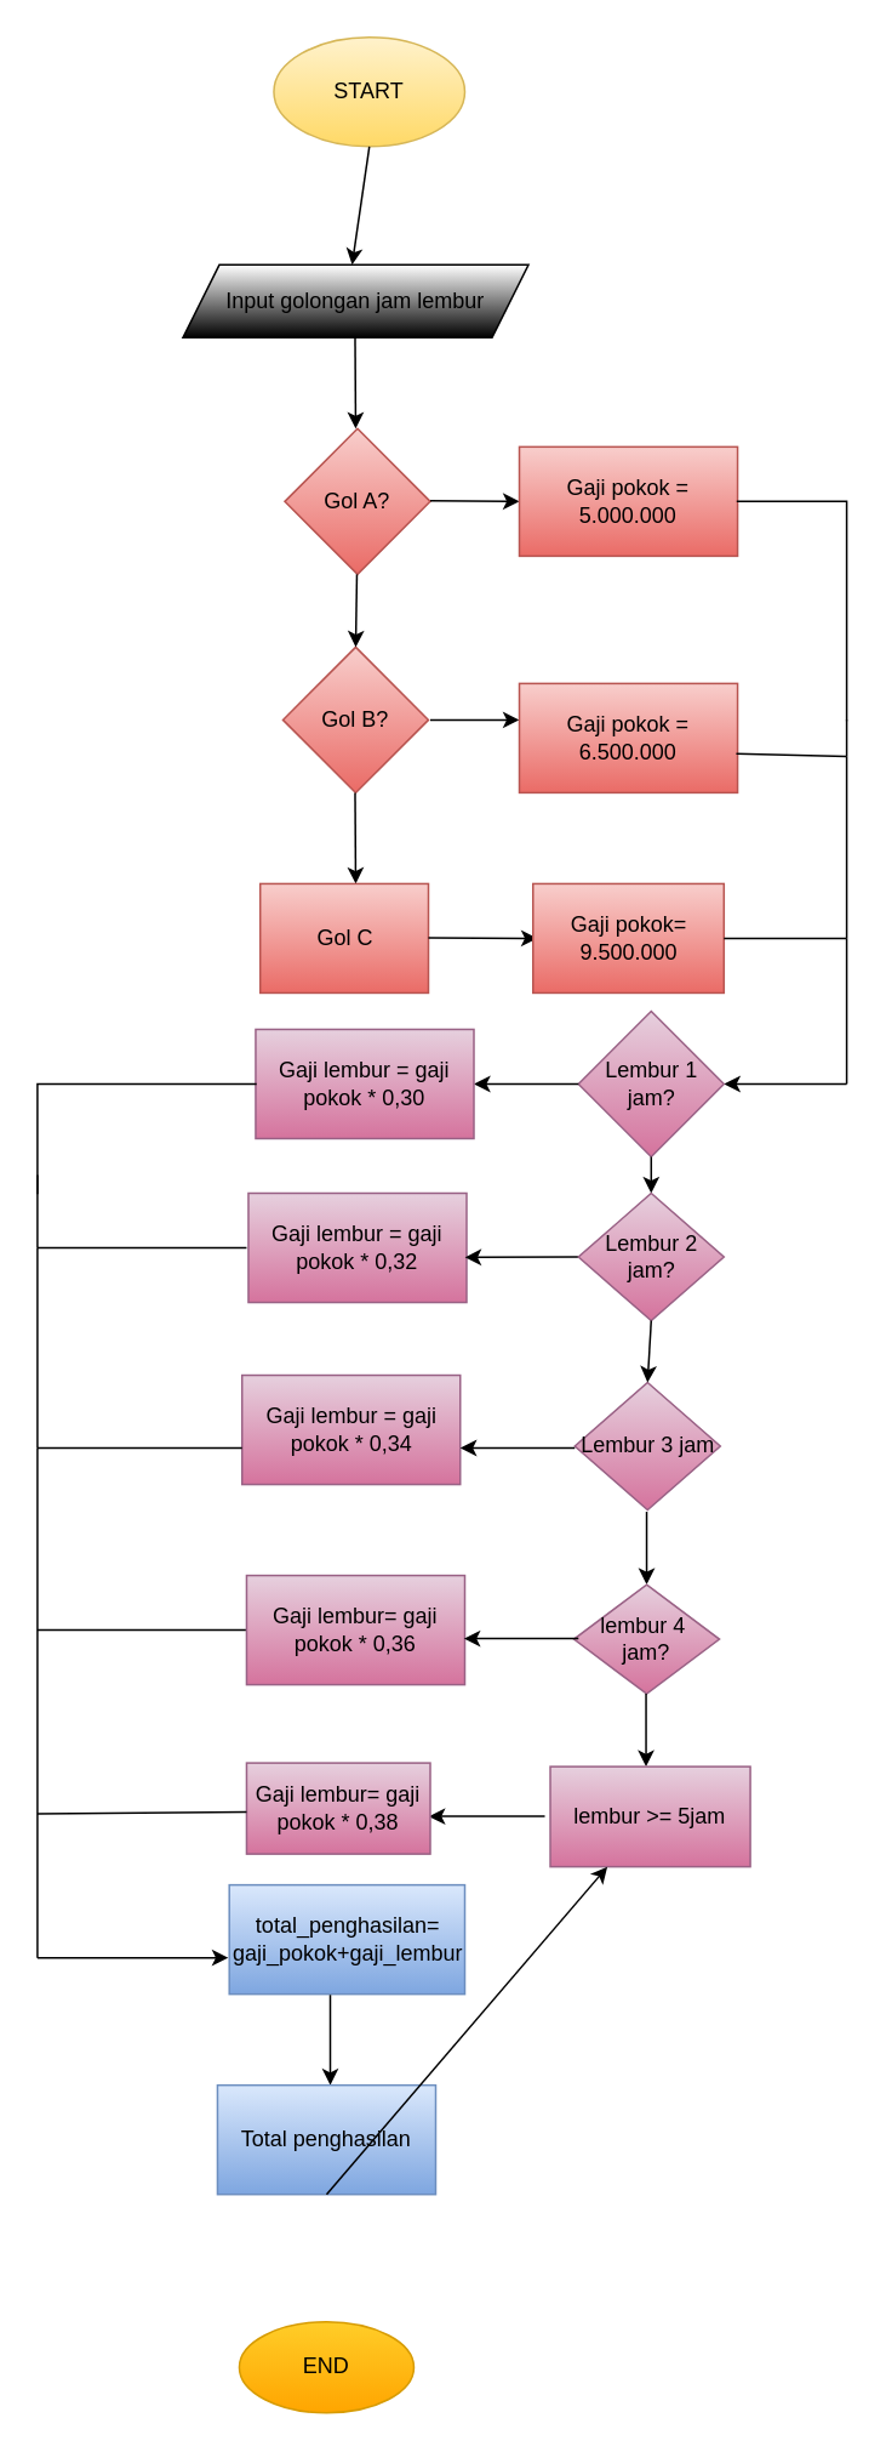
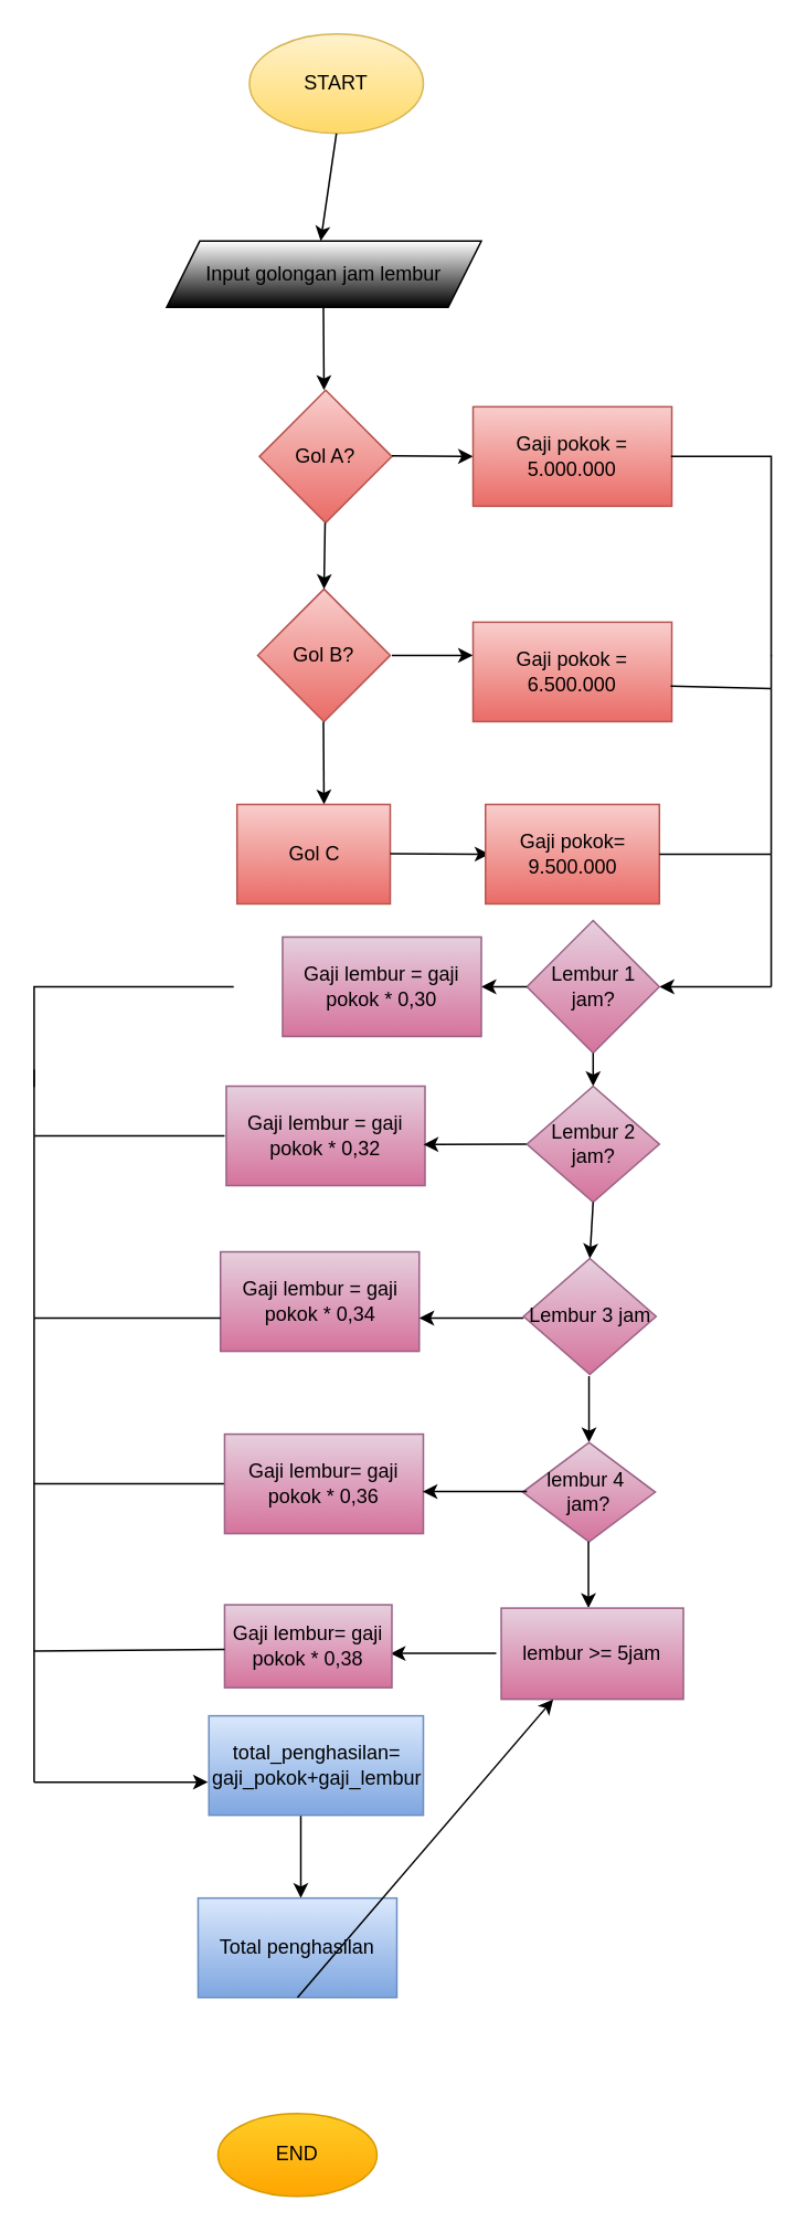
  <mxCell id="0" />
  <mxCell id="1" parent="0" />
  <mxCell id="2" value="START" style="ellipse;whiteSpace=wrap;html=1;gradientColor=#ffd966;fillColor=#fff2cc;strokeColor=#d6b656;" vertex="1" parent="1"><mxGeometry x="150" y="20" width="105" height="60" as="geometry" /></mxCell>
  <mxCell id="3" value="Input golongan jam lembur" style="shape=parallelogram;perimeter=parallelogramPerimeter;whiteSpace=wrap;html=1;fixedSize=1;gradientColor=default;" vertex="1" parent="1"><mxGeometry x="100" y="145" width="190" height="40" as="geometry" /></mxCell>
  <mxCell id="4" value="" style="endArrow=classic;html=1;rounded=0;exitX=0.5;exitY=1;exitDx=0;exitDy=0;" edge="1" parent="1" source="2"><mxGeometry width="50" height="50" relative="1" as="geometry"><mxPoint x="154" y="165" as="sourcePoint" /><mxPoint x="193" y="145" as="targetPoint" /></mxGeometry></mxCell>
  <mxCell id="5" value="Gol A?" style="rhombus;whiteSpace=wrap;html=1;fillColor=#f8cecc;gradientColor=#ea6b66;strokeColor=#b85450;" vertex="1" parent="1"><mxGeometry x="156" y="235" width="80" height="80" as="geometry" /></mxCell>
  <mxCell id="6" value="" style="endArrow=classic;html=1;rounded=0;exitX=0.5;exitY=1;exitDx=0;exitDy=0;" edge="1" parent="1"><mxGeometry width="50" height="50" relative="1" as="geometry"><mxPoint x="194.67" y="185" as="sourcePoint" /><mxPoint x="195" y="235" as="targetPoint" /></mxGeometry></mxCell>
  <mxCell id="7" value="" style="endArrow=classic;html=1;rounded=0;" edge="1" parent="1"><mxGeometry width="50" height="50" relative="1" as="geometry"><mxPoint x="236" y="274.67" as="sourcePoint" /><mxPoint x="285" y="275" as="targetPoint" /></mxGeometry></mxCell>
  <mxCell id="8" value="Gaji pokok = 5.000.000" style="rounded=0;whiteSpace=wrap;html=1;fillColor=#f8cecc;gradientColor=#ea6b66;strokeColor=#b85450;" vertex="1" parent="1"><mxGeometry x="285" y="245" width="120" height="60" as="geometry" /></mxCell>
  <mxCell id="9" value="" style="shape=partialRectangle;whiteSpace=wrap;html=1;bottom=0;right=0;fillColor=none;rotation=-180;direction=north;" vertex="1" parent="1"><mxGeometry x="405" y="275" width="60" height="120" as="geometry" /></mxCell>
  <mxCell id="10" value="Gol B?" style="rhombus;whiteSpace=wrap;html=1;fillColor=#f8cecc;gradientColor=#ea6b66;strokeColor=#b85450;" vertex="1" parent="1"><mxGeometry x="155" y="355" width="80" height="80" as="geometry" /></mxCell>
  <mxCell id="11" value="" style="endArrow=classic;html=1;rounded=0;exitX=0.5;exitY=1;exitDx=0;exitDy=0;" edge="1" parent="1"><mxGeometry width="50" height="50" relative="1" as="geometry"><mxPoint x="195.67" y="315" as="sourcePoint" /><mxPoint x="195" y="355" as="targetPoint" /></mxGeometry></mxCell>
  <mxCell id="12" value="" style="endArrow=classic;html=1;rounded=0;" edge="1" parent="1"><mxGeometry width="50" height="50" relative="1" as="geometry"><mxPoint x="236" y="395" as="sourcePoint" /><mxPoint x="285" y="395" as="targetPoint" /></mxGeometry></mxCell>
  <mxCell id="13" value="Gaji pokok = 6.500.000" style="rounded=0;whiteSpace=wrap;html=1;fillColor=#f8cecc;gradientColor=#ea6b66;strokeColor=#b85450;" vertex="1" parent="1"><mxGeometry x="285" y="375" width="120" height="60" as="geometry" /></mxCell>
  <mxCell id="14" value="" style="endArrow=none;html=1;rounded=0;" edge="1" parent="1"><mxGeometry width="50" height="50" relative="1" as="geometry"><mxPoint x="465" y="415" as="sourcePoint" /><mxPoint x="465" y="395" as="targetPoint" /></mxGeometry></mxCell>
  <mxCell id="15" value="" style="endArrow=none;html=1;rounded=0;exitX=0.994;exitY=0.644;exitDx=0;exitDy=0;exitPerimeter=0;" edge="1" parent="1" source="13"><mxGeometry width="50" height="50" relative="1" as="geometry"><mxPoint x="440" y="522" as="sourcePoint" /><mxPoint x="465" y="415" as="targetPoint" /></mxGeometry></mxCell>
  <mxCell id="16" value="" style="endArrow=classic;html=1;rounded=0;exitX=0.5;exitY=1;exitDx=0;exitDy=0;" edge="1" parent="1"><mxGeometry width="50" height="50" relative="1" as="geometry"><mxPoint x="194.67" y="435" as="sourcePoint" /><mxPoint x="195" y="485" as="targetPoint" /></mxGeometry></mxCell>
  <mxCell id="17" value="Gol C" style="rounded=0;whiteSpace=wrap;html=1;fillColor=#f8cecc;gradientColor=#ea6b66;strokeColor=#b85450;" vertex="1" parent="1"><mxGeometry x="142.5" y="485" width="92.5" height="60" as="geometry" /></mxCell>
  <mxCell id="18" value="" style="endArrow=classic;html=1;rounded=0;" edge="1" parent="1"><mxGeometry width="50" height="50" relative="1" as="geometry"><mxPoint x="235" y="514.67" as="sourcePoint" /><mxPoint x="295" y="515" as="targetPoint" /></mxGeometry></mxCell>
  <mxCell id="19" value="Gaji pokok= 9.500.000" style="rounded=0;whiteSpace=wrap;html=1;fillColor=#f8cecc;gradientColor=#ea6b66;strokeColor=#b85450;" vertex="1" parent="1"><mxGeometry x="292.5" y="485" width="105" height="60" as="geometry" /></mxCell>
  <mxCell id="20" value="" style="endArrow=none;html=1;rounded=0;" edge="1" parent="1"><mxGeometry width="50" height="50" relative="1" as="geometry"><mxPoint x="465" y="515" as="sourcePoint" /><mxPoint x="465" y="415" as="targetPoint" /></mxGeometry></mxCell>
  <mxCell id="21" value="" style="endArrow=none;html=1;rounded=0;exitX=1;exitY=0.5;exitDx=0;exitDy=0;" edge="1" parent="1" source="19"><mxGeometry width="50" height="50" relative="1" as="geometry"><mxPoint x="445" y="685" as="sourcePoint" /><mxPoint x="465" y="515" as="targetPoint" /></mxGeometry></mxCell>
  <mxCell id="22" value="" style="endArrow=none;html=1;rounded=0;" edge="1" parent="1"><mxGeometry width="50" height="50" relative="1" as="geometry"><mxPoint x="465" y="595" as="sourcePoint" /><mxPoint x="465" y="515" as="targetPoint" /></mxGeometry></mxCell>
  <mxCell id="23" value="" style="endArrow=classic;html=1;rounded=0;" edge="1" parent="1"><mxGeometry width="50" height="50" relative="1" as="geometry"><mxPoint x="465" y="595" as="sourcePoint" /><mxPoint x="397.5" y="595" as="targetPoint" /></mxGeometry></mxCell>
  <mxCell id="24" value="Lembur 1 jam?" style="rhombus;whiteSpace=wrap;html=1;fillColor=#e6d0de;gradientColor=#d5739d;strokeColor=#996185;" vertex="1" parent="1"><mxGeometry x="317.5" y="555" width="80" height="80" as="geometry" /></mxCell>
  <mxCell id="25" value="" style="endArrow=classic;html=1;rounded=0;entryX=1;entryY=0.5;entryDx=0;entryDy=0;" edge="1" parent="1" source="24" target="26"><mxGeometry width="50" height="50" relative="1" as="geometry"><mxPoint x="225" y="775" as="sourcePoint" /><mxPoint x="265" y="735" as="targetPoint" /></mxGeometry></mxCell>
- <mxCell id="26" value="Gaji lembur = gaji pokok * 0,30" style="rounded=0;whiteSpace=wrap;html=1;fillColor=#e6d0de;gradientColor=#d5739d;strokeColor=#996185;" vertex="1" parent="1"><mxGeometry x="140" y="565" width="120" height="60" as="geometry" /></mxCell>
+ <mxCell id="26" value="Gaji lembur = gaji pokok * 0,30" style="rounded=0;whiteSpace=wrap;html=1;fillColor=#e6d0de;gradientColor=#d5739d;strokeColor=#996185;" vertex="1" parent="1"><mxGeometry x="170" y="565" width="120" height="60" as="geometry" /></mxCell>
  <mxCell id="27" value="" style="shape=partialRectangle;whiteSpace=wrap;html=1;bottom=0;right=0;fillColor=none;" vertex="1" parent="1"><mxGeometry x="20" y="595" width="120" height="60" as="geometry" /></mxCell>
  <mxCell id="28" value="Gaji lembur = gaji pokok * 0,32" style="rounded=0;whiteSpace=wrap;html=1;fillColor=#e6d0de;gradientColor=#d5739d;strokeColor=#996185;" vertex="1" parent="1"><mxGeometry x="136" y="655" width="120" height="60" as="geometry" /></mxCell>
  <mxCell id="29" value="" style="endArrow=none;html=1;rounded=0;" edge="1" parent="1"><mxGeometry width="50" height="50" relative="1" as="geometry"><mxPoint x="20" y="685" as="sourcePoint" /><mxPoint x="20" y="645" as="targetPoint" /></mxGeometry></mxCell>
  <mxCell id="30" value="" style="endArrow=none;html=1;rounded=0;" edge="1" parent="1"><mxGeometry width="50" height="50" relative="1" as="geometry"><mxPoint x="20" y="685" as="sourcePoint" /><mxPoint x="135" y="685" as="targetPoint" /></mxGeometry></mxCell>
  <mxCell id="31" value="" style="endArrow=classic;html=1;rounded=0;entryX=0.992;entryY=0.587;entryDx=0;entryDy=0;entryPerimeter=0;" edge="1" parent="1" target="28"><mxGeometry width="50" height="50" relative="1" as="geometry"><mxPoint x="318" y="690" as="sourcePoint" /><mxPoint x="255" y="695" as="targetPoint" /></mxGeometry></mxCell>
  <mxCell id="32" value="Gaji lembur = gaji pokok * 0,34" style="rounded=0;whiteSpace=wrap;html=1;fillColor=#e6d0de;gradientColor=#d5739d;strokeColor=#996185;" vertex="1" parent="1"><mxGeometry x="132.5" y="755" width="120" height="60" as="geometry" /></mxCell>
  <mxCell id="33" value="Lembur 3 jam" style="rhombus;whiteSpace=wrap;html=1;fillColor=#e6d0de;gradientColor=#d5739d;strokeColor=#996185;" vertex="1" parent="1"><mxGeometry x="315.5" y="759" width="80" height="70" as="geometry" /></mxCell>
  <mxCell id="34" value="" style="endArrow=none;html=1;rounded=0;" edge="1" parent="1"><mxGeometry width="50" height="50" relative="1" as="geometry"><mxPoint x="20" y="795" as="sourcePoint" /><mxPoint x="20" y="685" as="targetPoint" /></mxGeometry></mxCell>
  <mxCell id="35" value="" style="endArrow=none;html=1;rounded=0;entryX=0;entryY=0.667;entryDx=0;entryDy=0;entryPerimeter=0;" edge="1" parent="1" target="32"><mxGeometry width="50" height="50" relative="1" as="geometry"><mxPoint x="20" y="795" as="sourcePoint" /><mxPoint x="125" y="1005" as="targetPoint" /></mxGeometry></mxCell>
  <mxCell id="36" value="" style="endArrow=classic;html=1;rounded=0;exitX=0.5;exitY=1;exitDx=0;exitDy=0;" edge="1" parent="1" source="24" target="37"><mxGeometry width="50" height="50" relative="1" as="geometry"><mxPoint x="358" y="635" as="sourcePoint" /><mxPoint x="365" y="825" as="targetPoint" /></mxGeometry></mxCell>
  <mxCell id="37" value="Lembur 2 jam?" style="rhombus;whiteSpace=wrap;html=1;fillColor=#e6d0de;gradientColor=#d5739d;strokeColor=#996185;" vertex="1" parent="1"><mxGeometry x="317.5" y="655" width="80" height="70" as="geometry" /></mxCell>
  <mxCell id="38" value="" style="endArrow=classic;html=1;rounded=0;entryX=0.992;entryY=0.587;entryDx=0;entryDy=0;entryPerimeter=0;" edge="1" parent="1"><mxGeometry width="50" height="50" relative="1" as="geometry"><mxPoint x="315.5" y="795" as="sourcePoint" /><mxPoint x="252.5" y="795" as="targetPoint" /></mxGeometry></mxCell>
  <mxCell id="39" value="" style="endArrow=classic;html=1;rounded=0;exitX=0.5;exitY=1;exitDx=0;exitDy=0;entryX=0.5;entryY=0;entryDx=0;entryDy=0;" edge="1" parent="1" source="37" target="33"><mxGeometry width="50" height="50" relative="1" as="geometry"><mxPoint x="330.5" y="759" as="sourcePoint" /><mxPoint x="355" y="755" as="targetPoint" /></mxGeometry></mxCell>
  <mxCell id="40" value="" style="endArrow=none;html=1;rounded=0;" edge="1" parent="1"><mxGeometry width="50" height="50" relative="1" as="geometry"><mxPoint x="20" y="1075" as="sourcePoint" /><mxPoint x="20" y="795" as="targetPoint" /></mxGeometry></mxCell>
  <mxCell id="41" value="" style="endArrow=classic;html=1;rounded=0;" edge="1" parent="1"><mxGeometry width="50" height="50" relative="1" as="geometry"><mxPoint x="355" y="830" as="sourcePoint" /><mxPoint x="355" y="870" as="targetPoint" /></mxGeometry></mxCell>
  <mxCell id="42" value="lembur 4&amp;nbsp;&lt;div&gt;jam?&lt;/div&gt;" style="rhombus;whiteSpace=wrap;html=1;fillColor=#e6d0de;gradientColor=#d5739d;strokeColor=#996185;" vertex="1" parent="1"><mxGeometry x="315" y="870" width="80" height="60" as="geometry" /></mxCell>
  <mxCell id="43" value="" style="endArrow=none;html=1;rounded=0;" edge="1" parent="1" target="44"><mxGeometry width="50" height="50" relative="1" as="geometry"><mxPoint x="20" y="895" as="sourcePoint" /><mxPoint x="125" y="895" as="targetPoint" /></mxGeometry></mxCell>
  <mxCell id="44" value="Gaji lembur= gaji pokok * 0,36" style="rounded=0;whiteSpace=wrap;html=1;fillColor=#e6d0de;gradientColor=#d5739d;strokeColor=#996185;" vertex="1" parent="1"><mxGeometry x="135" y="865" width="120" height="60" as="geometry" /></mxCell>
  <mxCell id="45" value="" style="endArrow=classic;html=1;rounded=0;entryX=0.992;entryY=0.587;entryDx=0;entryDy=0;entryPerimeter=0;" edge="1" parent="1"><mxGeometry width="50" height="50" relative="1" as="geometry"><mxPoint x="317.5" y="899.67" as="sourcePoint" /><mxPoint x="254.5" y="899.67" as="targetPoint" /></mxGeometry></mxCell>
  <mxCell id="46" value="" style="endArrow=classic;html=1;rounded=0;" edge="1" parent="1"><mxGeometry width="50" height="50" relative="1" as="geometry"><mxPoint x="354.67" y="930" as="sourcePoint" /><mxPoint x="354.67" y="970" as="targetPoint" /></mxGeometry></mxCell>
  <mxCell id="47" value="lembur &amp;gt;= 5jam" style="rounded=0;whiteSpace=wrap;html=1;fillColor=#e6d0de;gradientColor=#d5739d;strokeColor=#996185;" vertex="1" parent="1"><mxGeometry x="302" y="970" width="110" height="55" as="geometry" /></mxCell>
  <mxCell id="48" value="" style="endArrow=classic;html=1;rounded=0;entryX=0.992;entryY=0.587;entryDx=0;entryDy=0;entryPerimeter=0;" edge="1" parent="1" target="49"><mxGeometry width="50" height="50" relative="1" as="geometry"><mxPoint x="299" y="997.17" as="sourcePoint" /><mxPoint x="236" y="997.17" as="targetPoint" /></mxGeometry></mxCell>
  <mxCell id="49" value="Gaji lembur= gaji pokok * 0,38" style="rounded=0;whiteSpace=wrap;html=1;fillColor=#e6d0de;gradientColor=#d5739d;strokeColor=#996185;" vertex="1" parent="1"><mxGeometry x="135" y="968" width="101" height="50" as="geometry" /></mxCell>
  <mxCell id="50" value="" style="endArrow=none;html=1;rounded=0;" edge="1" parent="1"><mxGeometry width="50" height="50" relative="1" as="geometry"><mxPoint x="20" y="996" as="sourcePoint" /><mxPoint x="135" y="995" as="targetPoint" /></mxGeometry></mxCell>
  <mxCell id="51" value="" style="endArrow=classic;html=1;rounded=0;" edge="1" parent="1"><mxGeometry width="50" height="50" relative="1" as="geometry"><mxPoint x="20" y="1075" as="sourcePoint" /><mxPoint x="125" y="1075" as="targetPoint" /></mxGeometry></mxCell>
  <mxCell id="52" value="total_penghasilan=&lt;div&gt;gaji_pokok+gaji_lembur&lt;/div&gt;" style="rounded=0;whiteSpace=wrap;html=1;fillColor=#dae8fc;gradientColor=#7ea6e0;strokeColor=#6c8ebf;" vertex="1" parent="1"><mxGeometry x="125.5" y="1035" width="129.5" height="60" as="geometry" /></mxCell>
  <mxCell id="53" value="" style="endArrow=classic;html=1;rounded=0;exitX=0.421;exitY=1.007;exitDx=0;exitDy=0;exitPerimeter=0;" edge="1" parent="1"><mxGeometry width="50" height="50" relative="1" as="geometry"><mxPoint x="181.02" y="1095.42" as="sourcePoint" /><mxPoint x="181" y="1145" as="targetPoint" /></mxGeometry></mxCell>
  <mxCell id="54" value="Total penghasilan" style="rounded=0;whiteSpace=wrap;html=1;fillColor=#dae8fc;gradientColor=#7ea6e0;strokeColor=#6c8ebf;" vertex="1" parent="1"><mxGeometry x="119" y="1145" width="120" height="60" as="geometry" /></mxCell>
  <mxCell id="55" value="" style="endArrow=classic;html=1;rounded=0;exitX=0.5;exitY=1;exitDx=0;exitDy=0;" edge="1" parent="1" source="54" target="47"><mxGeometry width="50" height="50" relative="1" as="geometry"><mxPoint x="145" y="1355" as="sourcePoint" /><mxPoint x="179" y="1295" as="targetPoint" /></mxGeometry></mxCell>
  <mxCell id="56" value="END" style="ellipse;whiteSpace=wrap;html=1;fillColor=#ffcd28;gradientColor=#ffa500;strokeColor=#d79b00;" vertex="1" parent="1"><mxGeometry x="131" y="1275" width="96" height="50" as="geometry" /></mxCell>
